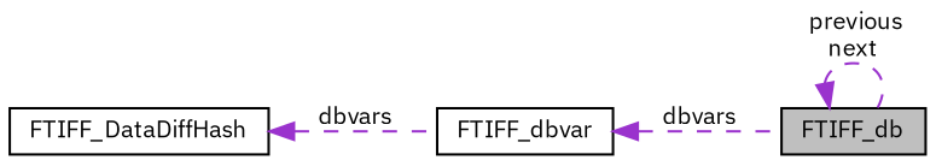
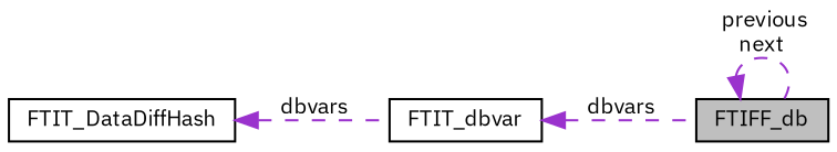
  digraph {
    fontname="IBM Plex Sans"
    rankdir=LR
    node [color=black fillcolor=white fontname="IBM Plex Sans" fontsize=10 shape=record style=filled]
    edge [color=darkorchid3 dir=back fontname="IBM Plex Sans" fontsize=10 labelfontname=Helvetica labelfontsize=10 style=dashed]
    n1 [fillcolor=grey75 fontcolor=black height=0.2 label=FTIFF_db width=0.4]
-   n2 [height=0.2 label=FTIFF_dbvar width=0.4]
-   n3 [height=0.2 label=FTIFF_DataDiffHash width=0.4]
+   n2 [height=0.2 label=FTIT_dbvar width=0.4]
+   n3 [height=0.2 label=FTIT_DataDiffHash width=0.4]
    n1 -> n1 [label=" previous\nnext"]
    n2 -> n1 [label=" dbvars"]
    n3 -> n2 [label=" dbvars"]
  }
